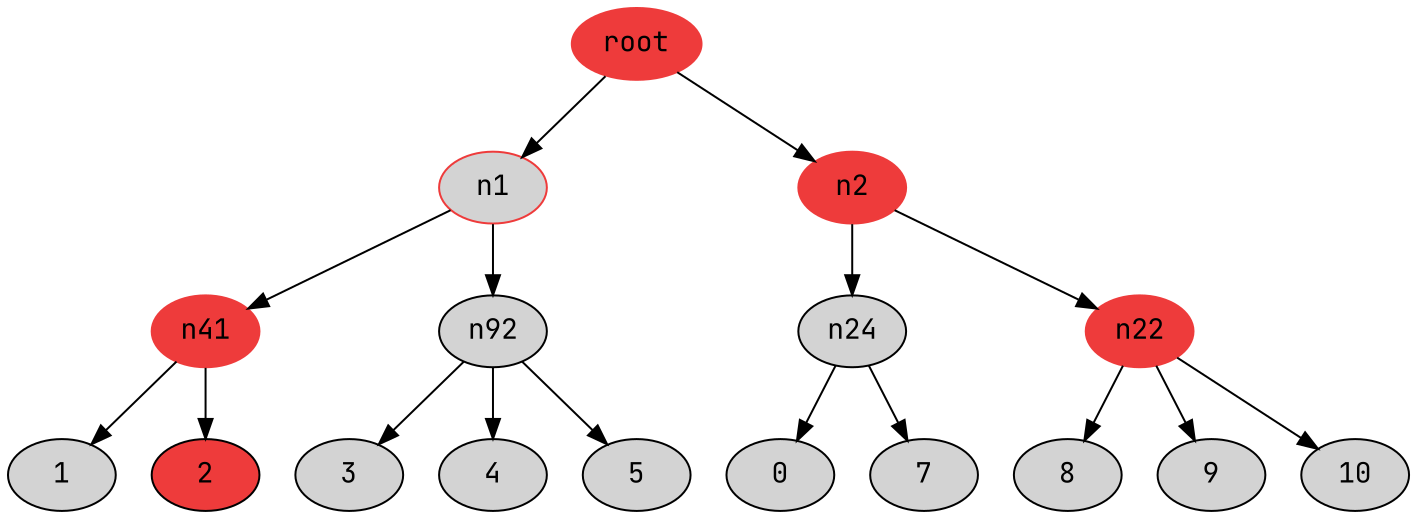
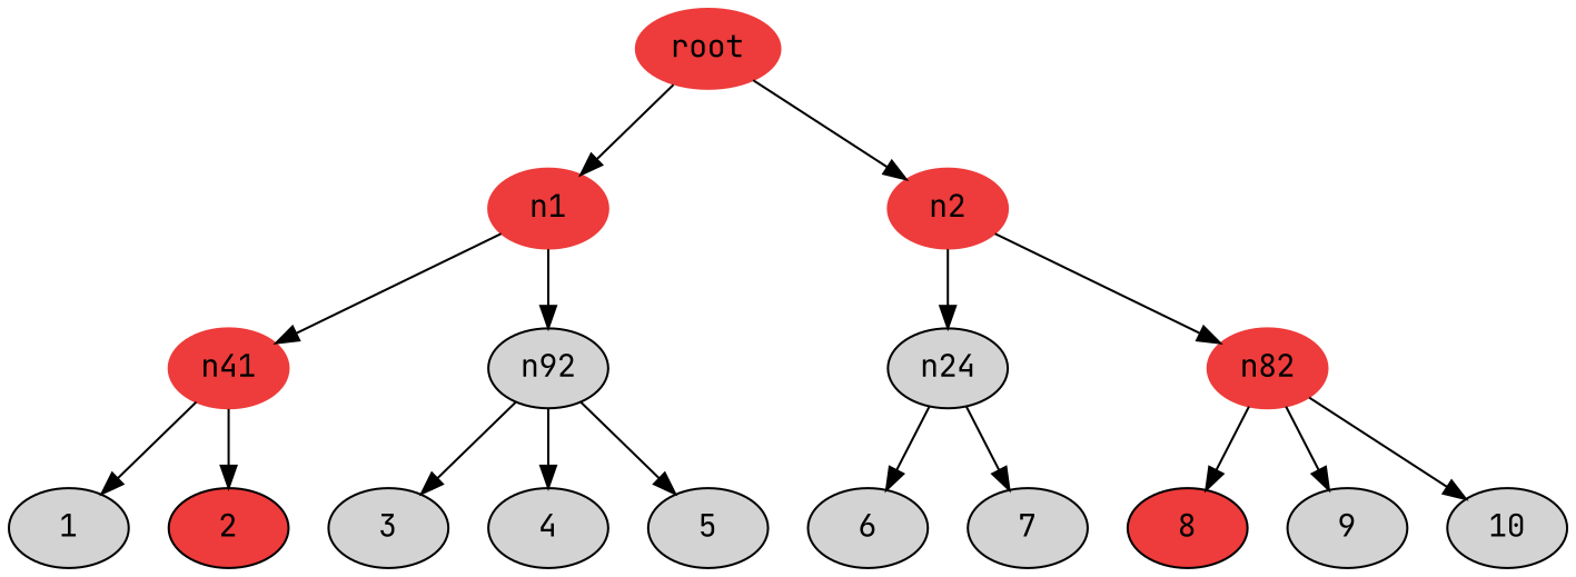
  digraph {
    fontname="JetBrains Mono"
    node [fontname="JetBrains Mono" style=filled]
    edge [fontname="JetBrains Mono"]
    1 [label=1]
    2 [fillcolor=brown2 label=2]
    3 [label=3]
    4 [label=4]
    5 [label=5]
-   6 [label=0]
+   6 [label=6]
    7 [label=7]
-   8 [label=8]
+   8 [label=8 fillcolor=brown2]
    9 [label=9]
    10 [label=10]
    root [color=brown2]
-   n1 [color=brown2 fillcolor=lightgrey]
+   n1 [color=brown2]
    n2 [color=brown2]
    n11 [color=brown2 label=n41]
    n12 [label=n92]
    n21 [label=n24]
-   n22 [color=brown2]
+   n22 [color=brown2 label=n82]
    root -> n1
    root -> n2
    n1 -> n11
    n1 -> n12
    n2 -> n21
    n2 -> n22
    n11 -> 1
    n11 -> 2
    n12 -> 3
    n12 -> 4
    n12 -> 5
    n21 -> 6
    n21 -> 7
    n22 -> 8
    n22 -> 9
    n22 -> 10
  }
